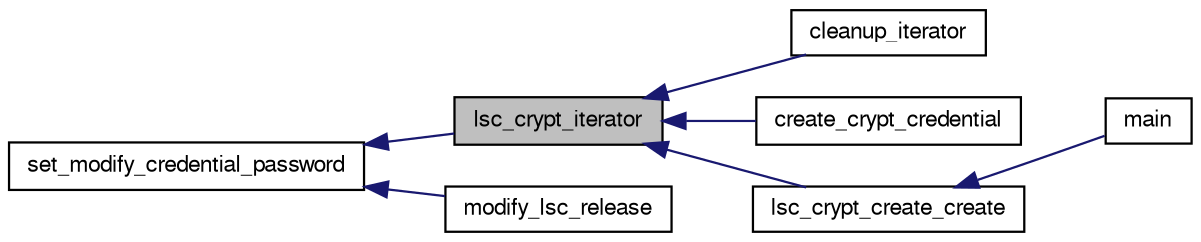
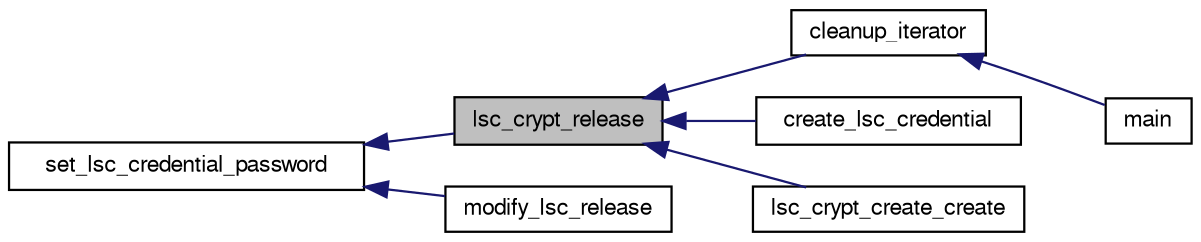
  digraph {
    rankdir=LR
    node [color=black fontname=FreeSans fontsize=10 shape=record]
    edge [color=midnightblue dir=back fontname=FreeSans fontsize=10 labelfontname=FreeSans labelfontsize=10 style=solid]
-   n1 [fillcolor=grey75 fontcolor=black height=0.2 label=lsc_crypt_iterator style=filled width=0.4]
+   n1 [fillcolor=grey75 fontcolor=black height=0.2 label=lsc_crypt_release style=filled width=0.4]
    n2 [height=0.2 label=cleanup_iterator width=0.4]
-   n3 [height=0.2 label=create_crypt_credential width=0.4]
+   n3 [height=0.2 label=create_lsc_credential width=0.4]
    n4 [height=0.2 label=lsc_crypt_create_create width=0.4]
    n5 [height=0.2 label=main width=0.4]
-   n6 [height=0.2 label=set_modify_credential_password width=0.4]
+   n6 [height=0.2 label=set_lsc_credential_password width=0.4]
    n7 [height=0.2 label=modify_lsc_release width=0.4]
    n1 -> n2
    n1 -> n3
    n1 -> n4
-   n4 -> n5
+   n2 -> n5
    n6 -> n1
    n6 -> n7
  }
